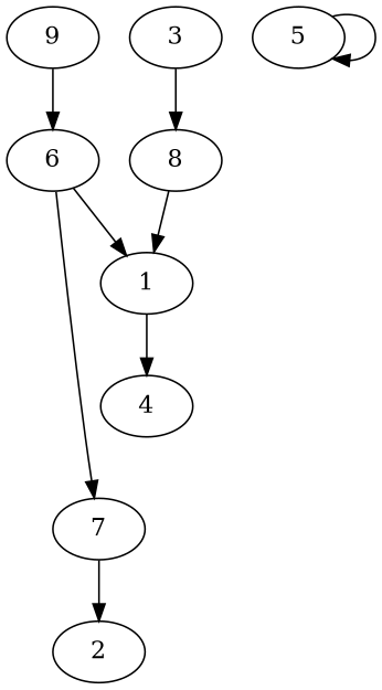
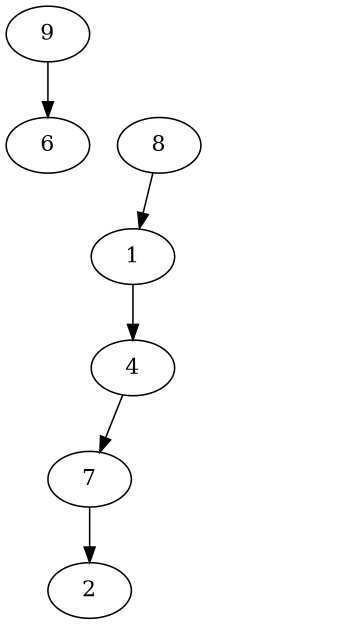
  digraph {
    1
    4
    7
    2
    9
    6
-   3
    8
-   5
    1 -> 4
-   6 -> 7
+   4 -> 7
    7 -> 2
    9 -> 6
-   6 -> 1
-   3 -> 8
    8 -> 1
-   5 -> 5
  }
